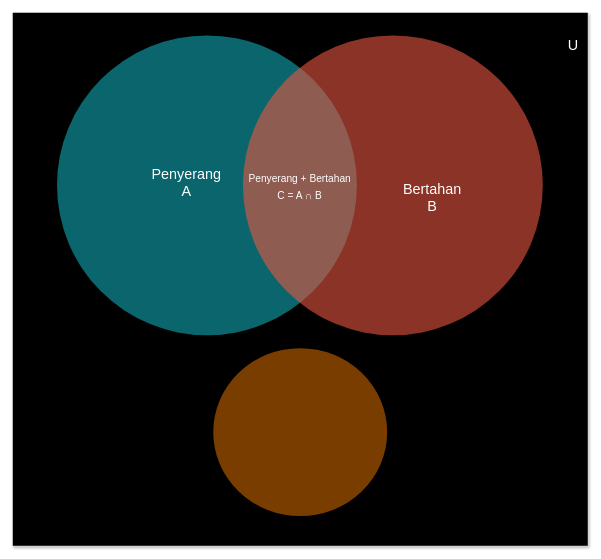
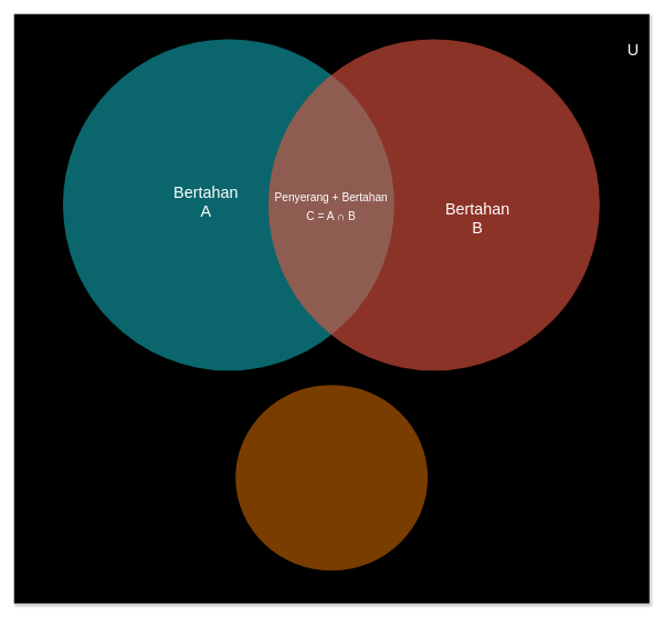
  <mxCell id="0" />
  <mxCell id="1" parent="0" />
  <mxCell id="2" value="" style="rounded=0;whiteSpace=wrap;html=1;fillColor=#000000;strokeColor=#FFFFFF;shadow=1;" vertex="1" parent="1"><mxGeometry x="20" y="20" width="960" height="890" as="geometry" /></mxCell>
  <mxCell id="3" value="" style="ellipse;fillColor=#12AAB5;opacity=60;strokeColor=none;html=1;fontColor=#FFFFFF;" parent="1" vertex="1"><mxGeometry x="94.5" y="58.5" width="500" height="500" as="geometry" /></mxCell>
  <mxCell id="4" value="" style="ellipse;fillColor=#e85642;opacity=60;strokeColor=none;html=1;fontColor=#FFFFFF;" parent="1" vertex="1"><mxGeometry x="404.5" y="58.5" width="500" height="500" as="geometry" /></mxCell>
- <mxCell id="5" value="Penyerang&lt;br&gt;A" style="text;fontSize=24;align=center;verticalAlign=middle;html=1;fontColor=#FFFFFF;" parent="1" vertex="1"><mxGeometry x="214.5" y="268.5" width="190" height="70" as="geometry" /></mxCell>
+ <mxCell id="5" value="Bertahan&lt;br&gt;A" style="text;fontSize=24;align=center;verticalAlign=middle;html=1;fontColor=#FFFFFF;" parent="1" vertex="1"><mxGeometry x="214.5" y="268.5" width="190" height="70" as="geometry" /></mxCell>
  <mxCell id="6" value="Bertahan&lt;br&gt;B" style="text;fontSize=24;align=center;verticalAlign=middle;html=1;fontColor=#FFFFFF;" parent="1" vertex="1"><mxGeometry x="625" y="293.5" width="190" height="70" as="geometry" /></mxCell>
  <mxCell id="7" value="" style="ellipse;fillColor=#CC6600;opacity=60;strokeColor=none;html=1;fontColor=#FFFFFF;gradientColor=none;" vertex="1" parent="1"><mxGeometry x="355" y="580" width="290" height="280" as="geometry" /></mxCell>
  <mxCell id="8" value="U" style="text;fontSize=24;align=right;verticalAlign=middle;html=1;fontColor=#FFFFFF;" vertex="1" parent="1"><mxGeometry x="855" width="110" height="70" as="geometry" y="40" /></mxCell>
  <mxCell id="9" value="&lt;font style=&quot;font-size: 17px;&quot;&gt;Penyerang + Bertahan&lt;br&gt;C = A ∩ B&lt;/font&gt;" style="text;fontSize=24;align=center;verticalAlign=middle;html=1;fontColor=#FFFFFF;" vertex="1" parent="1"><mxGeometry x="404" y="273.5" width="190" height="70" as="geometry" /></mxCell>
